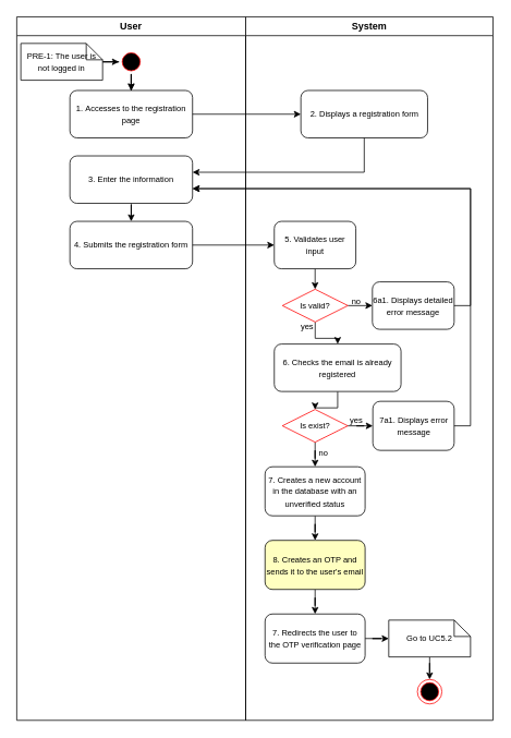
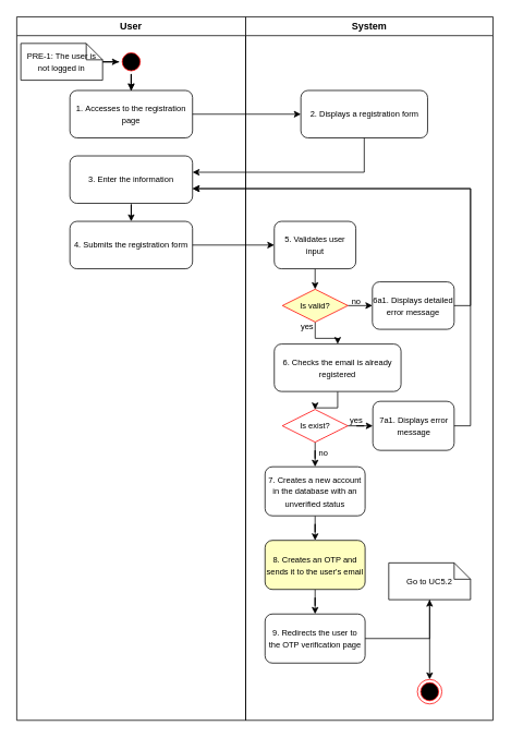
  <mxCell id="0" />
  <mxCell id="1" parent="0" />
  <mxCell id="2" value="User" style="swimlane;whiteSpace=wrap;labelBackgroundColor=none;" parent="1" vertex="1"><mxGeometry x="20" y="20" width="280" height="860" as="geometry" /></mxCell>
  <mxCell id="3" value="" style="edgeStyle=orthogonalEdgeStyle;rounded=0;orthogonalLoop=1;jettySize=auto;html=1;" parent="2" source="5" target="6" edge="1"><mxGeometry relative="1" as="geometry"><mxPoint x="139.983" y="82" as="targetPoint" /><Array as="points" /></mxGeometry></mxCell>
  <mxCell id="4" value="" style="edgeStyle=orthogonalEdgeStyle;rounded=0;orthogonalLoop=1;jettySize=auto;html=1;" parent="2" source="5" target="6" edge="1"><mxGeometry relative="1" as="geometry" /></mxCell>
  <mxCell id="5" value="" style="ellipse;shape=startState;fillColor=#000000;strokeColor=#ff0000;" parent="2" vertex="1"><mxGeometry x="125" y="40" width="30" height="30" as="geometry" /></mxCell>
  <mxCell id="6" value="&lt;font style=&quot;font-size: 10px;&quot;&gt;&lt;span style=&quot;color: rgb(0, 0, 0); font-family: Helvetica; font-style: normal; font-variant-ligatures: normal; font-variant-caps: normal; font-weight: 400; letter-spacing: normal; orphans: 2; text-align: center; text-indent: 0px; text-transform: none; widows: 2; word-spacing: 0px; -webkit-text-stroke-width: 0px; background-color: rgb(251, 251, 251); text-decoration-thickness: initial; text-decoration-style: initial; text-decoration-color: initial; float: none; display: inline !important;&quot;&gt;1.&amp;nbsp;&lt;/span&gt;Accesses to the registration page&lt;/font&gt;" style="rounded=1;whiteSpace=wrap;html=1;verticalAlign=middle;" parent="2" vertex="1"><mxGeometry x="65" y="90" width="150" height="58" as="geometry" /></mxCell>
  <mxCell id="7" value="" style="edgeStyle=orthogonalEdgeStyle;rounded=0;orthogonalLoop=1;jettySize=auto;html=1;" parent="2" source="8" target="9" edge="1"><mxGeometry relative="1" as="geometry"><mxPoint x="140.034" y="258" as="sourcePoint" /><mxPoint x="140.029" y="250" as="targetPoint" /></mxGeometry></mxCell>
  <mxCell id="8" value="&lt;font style=&quot;font-size: 10px;&quot;&gt;&lt;font style=&quot;border-color: var(--border-color); font-size: 10px;&quot;&gt;3.&amp;nbsp;&lt;/font&gt;Enter the information&lt;/font&gt;" style="rounded=1;whiteSpace=wrap;html=1;verticalAlign=middle;" parent="2" vertex="1"><mxGeometry x="65" y="170" width="150" height="58" as="geometry" /></mxCell>
  <mxCell id="9" value="&lt;font style=&quot;font-size: 10px;&quot;&gt;4. Submits the registration form&lt;/font&gt;" style="rounded=1;whiteSpace=wrap;html=1;verticalAlign=middle;" parent="2" vertex="1"><mxGeometry x="65" y="250" width="150" height="58" as="geometry" /></mxCell>
  <mxCell id="10" value="" style="edgeStyle=orthogonalEdgeStyle;rounded=0;orthogonalLoop=1;jettySize=auto;html=1;" parent="2" source="11" target="5" edge="1"><mxGeometry relative="1" as="geometry"><Array as="points" /></mxGeometry></mxCell>
  <mxCell id="11" value="&lt;span style=&quot;font-size: 10px;&quot;&gt;PRE-1: The user is not logged in&lt;/span&gt;" style="shape=note;size=20;whiteSpace=wrap;html=1;" parent="2" vertex="1"><mxGeometry x="5" y="32.5" width="100" height="45" as="geometry" /></mxCell>
  <mxCell id="12" value="System" style="swimlane;whiteSpace=wrap" parent="1" vertex="1"><mxGeometry x="300" y="20" width="302.5" height="860" as="geometry" /></mxCell>
  <mxCell id="13" style="edgeStyle=orthogonalEdgeStyle;rounded=0;orthogonalLoop=1;jettySize=auto;html=1;" parent="12" source="14" target="17" edge="1"><mxGeometry relative="1" as="geometry" /></mxCell>
  <mxCell id="14" value="&lt;font style=&quot;font-size: 10px;&quot;&gt;5. Validates user input&lt;/font&gt;" style="rounded=1;whiteSpace=wrap;html=1;verticalAlign=middle;" parent="12" vertex="1"><mxGeometry x="34.99" y="250" width="99.75" height="58" as="geometry" /></mxCell>
  <mxCell id="15" style="edgeStyle=orthogonalEdgeStyle;rounded=0;orthogonalLoop=1;jettySize=auto;html=1;" parent="12" source="17" target="26" edge="1"><mxGeometry relative="1" as="geometry"><Array as="points" /><mxPoint x="85" y="400" as="targetPoint" /></mxGeometry></mxCell>
  <mxCell id="16" style="edgeStyle=orthogonalEdgeStyle;rounded=0;orthogonalLoop=1;jettySize=auto;html=1;" parent="12" source="17" target="18" edge="1"><mxGeometry relative="1" as="geometry"><Array as="points"><mxPoint x="155" y="353" /><mxPoint x="155" y="353" /></Array></mxGeometry></mxCell>
- <mxCell id="17" value="Is valid?" style="rhombus;fillColor=#ffffff;strokeColor=#ff0000;whiteSpace=wrap;fontSize=10;" parent="12" vertex="1"><mxGeometry x="45.0" y="333" width="80" height="40" as="geometry" /></mxCell>
+ <mxCell id="17" value="Is valid?" style="rhombus;fillColor=#ffffc0;strokeColor=#ff0000;whiteSpace=wrap;fontSize=10;" parent="12" vertex="1"><mxGeometry x="45.0" y="333" width="80" height="40" as="geometry" /></mxCell>
  <mxCell id="18" value="&lt;font style=&quot;font-size: 10px;&quot;&gt;6a1. Displays detailed error message&lt;/font&gt;" style="rounded=1;whiteSpace=wrap;html=1;verticalAlign=middle;" parent="12" vertex="1"><mxGeometry x="155" y="324" width="100" height="58" as="geometry" /></mxCell>
  <mxCell id="19" value="&lt;font size=&quot;1&quot;&gt;yes&lt;/font&gt;" style="text;html=1;align=center;verticalAlign=middle;resizable=0;points=[];autosize=1;strokeColor=none;fillColor=none;" parent="12" vertex="1"><mxGeometry x="55" y="363" width="40" height="30" as="geometry" /></mxCell>
  <mxCell id="20" value="&lt;font size=&quot;1&quot;&gt;no&lt;/font&gt;" style="text;html=1;align=center;verticalAlign=middle;resizable=0;points=[];autosize=1;strokeColor=none;fillColor=none;" parent="12" vertex="1"><mxGeometry x="120" y="333" width="30" height="30" as="geometry" /></mxCell>
  <mxCell id="21" value="&lt;font style=&quot;font-size: 10px;&quot;&gt;&lt;font style=&quot;font-size: 10px;&quot;&gt;2.&amp;nbsp;&lt;/font&gt;Displays a registration form&lt;/font&gt;" style="rounded=1;whiteSpace=wrap;html=1;verticalAlign=middle;" parent="12" vertex="1"><mxGeometry x="67.5" y="90" width="155" height="58" as="geometry" /></mxCell>
  <mxCell id="22" value="" style="edgeStyle=orthogonalEdgeStyle;rounded=0;orthogonalLoop=1;jettySize=auto;html=1;" parent="12" source="24" target="27" edge="1"><mxGeometry relative="1" as="geometry" /></mxCell>
  <mxCell id="23" value="" style="edgeStyle=orthogonalEdgeStyle;rounded=0;orthogonalLoop=1;jettySize=auto;html=1;" parent="12" source="24" target="29" edge="1"><mxGeometry relative="1" as="geometry" /></mxCell>
  <mxCell id="24" value="Is exist?" style="rhombus;fillColor=#ffffff;strokeColor=#ff0000;whiteSpace=wrap;fontSize=10;" parent="12" vertex="1"><mxGeometry x="44.87" y="480" width="80" height="40" as="geometry" /></mxCell>
  <mxCell id="25" value="" style="edgeStyle=orthogonalEdgeStyle;rounded=0;orthogonalLoop=1;jettySize=auto;html=1;" parent="12" source="26" target="24" edge="1"><mxGeometry relative="1" as="geometry" /></mxCell>
  <mxCell id="26" value="&lt;font style=&quot;font-size: 10px;&quot;&gt;6. Checks the email is already registered&lt;/font&gt;" style="rounded=1;whiteSpace=wrap;html=1;verticalAlign=middle;" parent="12" vertex="1"><mxGeometry x="35" y="400" width="155" height="58" as="geometry" /></mxCell>
  <mxCell id="27" value="&lt;font style=&quot;font-size: 10px;&quot;&gt;&lt;font style=&quot;font-size: 10px;&quot;&gt;7a1.&amp;nbsp;&lt;/font&gt;Displays error message&lt;/font&gt;" style="rounded=1;whiteSpace=wrap;html=1;verticalAlign=middle;" parent="12" vertex="1"><mxGeometry x="155.5" y="470" width="99.5" height="60" as="geometry" /></mxCell>
  <mxCell id="28" value="" style="edgeStyle=orthogonalEdgeStyle;rounded=0;orthogonalLoop=1;jettySize=auto;html=1;" parent="12" source="29" target="32" edge="1"><mxGeometry relative="1" as="geometry" /></mxCell>
  <mxCell id="29" value="&lt;span style=&quot;font-size: 10px;&quot;&gt;7. Creates a new account in the database with an unverified status&lt;/span&gt;" style="rounded=1;whiteSpace=wrap;html=1;verticalAlign=middle;" parent="12" vertex="1"><mxGeometry x="23.67" y="550" width="122.39" height="60" as="geometry" /></mxCell>
  <mxCell id="30" value="" style="edgeStyle=orthogonalEdgeStyle;rounded=0;orthogonalLoop=1;jettySize=auto;html=1;" parent="12" source="35" target="34" edge="1"><mxGeometry relative="1" as="geometry"><mxPoint x="185" y="670.059" as="targetPoint" /></mxGeometry></mxCell>
  <mxCell id="31" value="" style="edgeStyle=orthogonalEdgeStyle;rounded=0;orthogonalLoop=1;jettySize=auto;html=1;" parent="12" source="32" target="35" edge="1"><mxGeometry relative="1" as="geometry" /></mxCell>
  <mxCell id="32" value="&lt;span style=&quot;font-size: 10px;&quot;&gt;8. Creates an OTP and sends it to the user's email&lt;/span&gt;" style="rounded=1;whiteSpace=wrap;html=1;verticalAlign=middle;fillColor=#ffffc0;" parent="12" vertex="1"><mxGeometry x="23.67" y="640" width="122.39" height="60" as="geometry" /></mxCell>
  <mxCell id="33" value="" style="edgeStyle=orthogonalEdgeStyle;rounded=0;orthogonalLoop=1;jettySize=auto;html=1;" parent="12" source="34" target="36" edge="1"><mxGeometry relative="1" as="geometry" /></mxCell>
- <mxCell id="34" value="&lt;font style=&quot;font-size: 10px;&quot;&gt;Go to UC5.2&lt;/font&gt;" style="shape=note;size=20;whiteSpace=wrap;html=1;" parent="12" vertex="1"><mxGeometry x="175" y="737.5" width="100" height="45" as="geometry" /></mxCell>
- <mxCell id="35" value="&lt;span style=&quot;font-size: 10px;&quot;&gt;7. Redirects the user to the OTP verification page&lt;/span&gt;" style="rounded=1;whiteSpace=wrap;html=1;verticalAlign=middle;" parent="12" vertex="1"><mxGeometry x="23.67" y="730" width="122.39" height="60" as="geometry" /></mxCell>
+ <mxCell id="34" value="&lt;font style=&quot;font-size: 10px;&quot;&gt;Go to UC5.2&lt;/font&gt;" style="shape=note;size=20;whiteSpace=wrap;html=1;" parent="12" vertex="1"><mxGeometry x="175" y="667.5" width="100" height="45" as="geometry" /></mxCell>
+ <mxCell id="35" value="&lt;span style=&quot;font-size: 10px;&quot;&gt;9. Redirects the user to the OTP verification page&lt;/span&gt;" style="rounded=1;whiteSpace=wrap;html=1;verticalAlign=middle;" parent="12" vertex="1"><mxGeometry x="23.67" y="730" width="122.39" height="60" as="geometry" /></mxCell>
  <mxCell id="36" value="" style="ellipse;html=1;shape=endState;fillColor=#000000;strokeColor=#ff0000;" parent="12" vertex="1"><mxGeometry x="210" y="810" width="30" height="30" as="geometry" /></mxCell>
  <mxCell id="37" style="edgeStyle=orthogonalEdgeStyle;rounded=0;orthogonalLoop=1;jettySize=auto;html=1;" parent="1" source="9" target="14" edge="1"><mxGeometry relative="1" as="geometry"><mxPoint x="237.5" y="299.029" as="sourcePoint" /></mxGeometry></mxCell>
  <mxCell id="38" style="edgeStyle=orthogonalEdgeStyle;rounded=0;orthogonalLoop=1;jettySize=auto;html=1;" parent="1" source="18" target="8" edge="1"><mxGeometry relative="1" as="geometry"><Array as="points"><mxPoint x="575" y="373" /><mxPoint x="575" y="230" /></Array><mxPoint x="237.5" y="248.966" as="targetPoint" /></mxGeometry></mxCell>
  <mxCell id="39" value="" style="edgeStyle=orthogonalEdgeStyle;rounded=0;orthogonalLoop=1;jettySize=auto;html=1;" parent="1" source="21" target="8" edge="1"><mxGeometry relative="1" as="geometry"><mxPoint x="160" y="220" as="targetPoint" /><Array as="points"><mxPoint x="445" y="210" /></Array></mxGeometry></mxCell>
  <mxCell id="40" value="&lt;font style=&quot;font-size: 10px;&quot;&gt;yes&lt;/font&gt;" style="text;html=1;align=center;verticalAlign=middle;resizable=0;points=[];autosize=1;strokeColor=none;fillColor=none;" parent="1" vertex="1"><mxGeometry x="415" y="498" width="40" height="30" as="geometry" /></mxCell>
  <mxCell id="41" style="edgeStyle=orthogonalEdgeStyle;rounded=0;orthogonalLoop=1;jettySize=auto;html=1;" parent="1" source="27" target="8" edge="1"><mxGeometry relative="1" as="geometry"><Array as="points"><mxPoint x="575" y="520" /><mxPoint x="575" y="230" /></Array><mxPoint x="530" y="354" as="sourcePoint" /><mxPoint x="245" y="240" as="targetPoint" /></mxGeometry></mxCell>
  <mxCell id="42" value="&lt;font style=&quot;font-size: 10px;&quot;&gt;no&lt;/font&gt;" style="text;html=1;align=center;verticalAlign=middle;resizable=0;points=[];autosize=1;strokeColor=none;fillColor=none;" parent="1" vertex="1"><mxGeometry x="380" y="538" width="30" height="30" as="geometry" /></mxCell>
  <mxCell id="43" style="edgeStyle=orthogonalEdgeStyle;rounded=0;orthogonalLoop=1;jettySize=auto;html=1;" parent="1" source="6" target="21" edge="1"><mxGeometry relative="1" as="geometry" /></mxCell>
